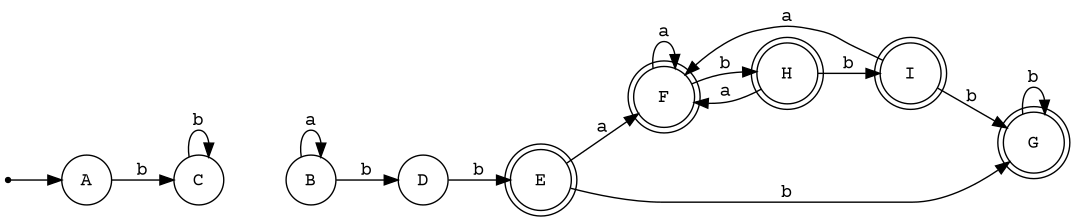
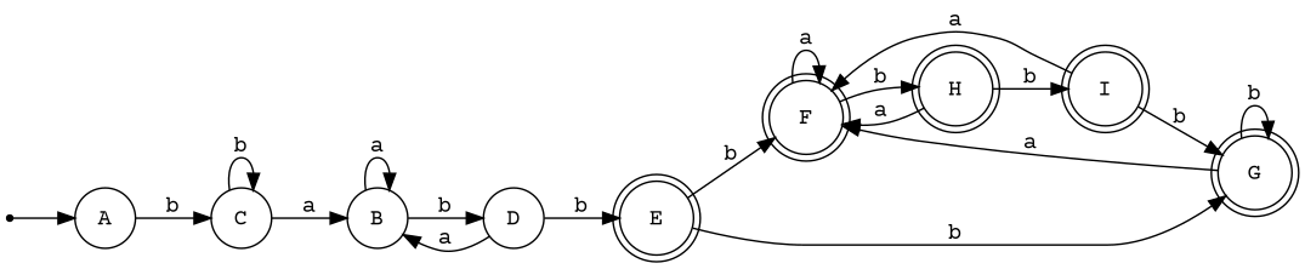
  digraph {
    fontname="Courier Prime"
    rankdir=LR
    node [fontname="Courier Prime" shape=doublecircle]
    edge [fontname="Courier Prime"]
    s [shape=point]
    A [shape=circle]
    C [shape=circle]
    B [shape=circle]
    D [shape=circle]
    E
    F
    G
    H
    I
    s -> A
    A -> C [label=b]
    C -> C [label=b]
+   C -> B [label=a]
    B -> B [label=a]
    B -> D [label=b]
+   D -> B [label=a]
    D -> E [label=b]
-   E -> F [label=a]
+   E -> F [label=b]
    E -> G [label=b]
    F -> F [label=a]
    F -> H [label=b]
+   G -> F [label=a]
    G -> G [label=b]
    H -> F [label=a]
    H -> I [label=b]
    I -> F [label=a]
    I -> G [label=b]
  }
